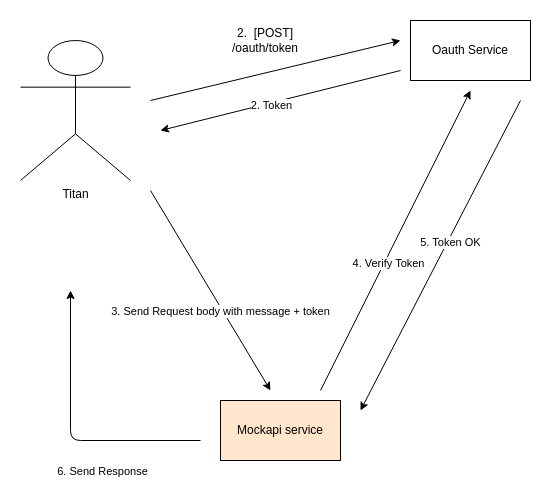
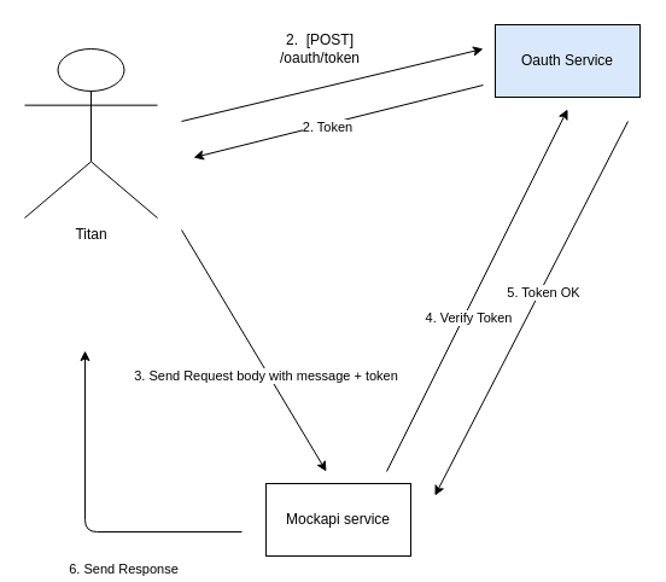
  <mxCell id="0" />
  <mxCell id="1" parent="0" />
  <mxCell id="2" value="Titan" style="shape=umlActor;verticalLabelPosition=bottom;verticalAlign=top;html=1;outlineConnect=0;" vertex="1" parent="1"><mxGeometry x="20" y="40" width="110" height="140" as="geometry" /></mxCell>
- <mxCell id="3" value="Oauth Service" style="rounded=0;whiteSpace=wrap;html=1;" vertex="1" parent="1"><mxGeometry x="410" y="20" width="120" height="60" as="geometry" /></mxCell>
+ <mxCell id="3" value="Oauth Service" style="rounded=0;whiteSpace=wrap;html=1;fillColor=#dae8fc;" vertex="1" parent="1"><mxGeometry x="410" y="20" width="120" height="60" as="geometry" /></mxCell>
  <mxCell id="4" value="2.&amp;nbsp; [POST] /oauth/token" style="text;html=1;strokeColor=none;fillColor=none;align=center;verticalAlign=middle;whiteSpace=wrap;rounded=0;" vertex="1" parent="1"><mxGeometry x="230" y="30" width="70" height="20" as="geometry" /></mxCell>
  <mxCell id="5" value="" style="endArrow=classic;html=1;" edge="1" parent="1"><mxGeometry width="50" height="50" relative="1" as="geometry"><mxPoint x="150" y="100" as="sourcePoint" /><mxPoint x="400" y="40" as="targetPoint" /></mxGeometry></mxCell>
  <mxCell id="6" value="" style="endArrow=classic;html=1;" edge="1" parent="1"><mxGeometry width="50" height="50" relative="1" as="geometry"><mxPoint x="400" y="70" as="sourcePoint" /><mxPoint x="160" y="130" as="targetPoint" /></mxGeometry></mxCell>
  <mxCell id="7" value="2. Token" style="edgeLabel;html=1;align=center;verticalAlign=middle;resizable=0;points=[];" vertex="1" connectable="0" parent="6"><mxGeometry x="0.086" y="1" relative="1" as="geometry"><mxPoint y="1" as="offset" /></mxGeometry></mxCell>
- <mxCell id="8" value="Mockapi service" style="rounded=0;whiteSpace=wrap;html=1;fillColor=#ffe6cc;" vertex="1" parent="1"><mxGeometry x="220" y="400" width="120" height="60" as="geometry" /></mxCell>
+ <mxCell id="8" value="Mockapi service" style="rounded=0;whiteSpace=wrap;html=1;" vertex="1" parent="1"><mxGeometry x="220" y="400" width="120" height="60" as="geometry" /></mxCell>
  <mxCell id="9" value="" style="endArrow=classic;html=1;" edge="1" parent="1"><mxGeometry width="50" height="50" relative="1" as="geometry"><mxPoint x="150" y="190" as="sourcePoint" /><mxPoint x="270" y="390" as="targetPoint" /></mxGeometry></mxCell>
  <mxCell id="10" value="3. Send Request body with message + token" style="edgeLabel;html=1;align=center;verticalAlign=middle;resizable=0;points=[];" vertex="1" connectable="0" parent="9"><mxGeometry x="-0.14" y="-3" relative="1" as="geometry"><mxPoint x="21" y="33" as="offset" /></mxGeometry></mxCell>
  <mxCell id="11" value="" style="endArrow=classic;html=1;" edge="1" parent="1"><mxGeometry width="50" height="50" relative="1" as="geometry"><mxPoint x="320" y="390" as="sourcePoint" /><mxPoint x="470" y="90" as="targetPoint" /></mxGeometry></mxCell>
  <mxCell id="12" value="4. Verify Token" style="edgeLabel;html=1;align=center;verticalAlign=middle;resizable=0;points=[];" vertex="1" connectable="0" parent="11"><mxGeometry x="-0.14" y="-3" relative="1" as="geometry"><mxPoint as="offset" /></mxGeometry></mxCell>
  <mxCell id="13" value="" style="endArrow=classic;html=1;" edge="1" parent="1"><mxGeometry width="50" height="50" relative="1" as="geometry"><mxPoint x="520" y="100" as="sourcePoint" /><mxPoint x="360" y="410" as="targetPoint" /></mxGeometry></mxCell>
  <mxCell id="14" value="5. Token OK" style="edgeLabel;html=1;align=center;verticalAlign=middle;resizable=0;points=[];" vertex="1" connectable="0" parent="13"><mxGeometry x="-0.095" y="2" relative="1" as="geometry"><mxPoint as="offset" /></mxGeometry></mxCell>
  <mxCell id="15" value="" style="endArrow=classic;html=1;" edge="1" parent="1"><mxGeometry width="50" height="50" relative="1" as="geometry"><mxPoint x="200" y="440" as="sourcePoint" /><mxPoint x="70" y="290" as="targetPoint" /><Array as="points"><mxPoint x="70" y="440" /></Array></mxGeometry></mxCell>
  <mxCell id="16" value="6. Send Response" style="edgeLabel;html=1;align=center;verticalAlign=middle;resizable=0;points=[];" vertex="1" connectable="0" parent="15"><mxGeometry x="-0.14" y="-3" relative="1" as="geometry"><mxPoint x="21" y="33" as="offset" /></mxGeometry></mxCell>
